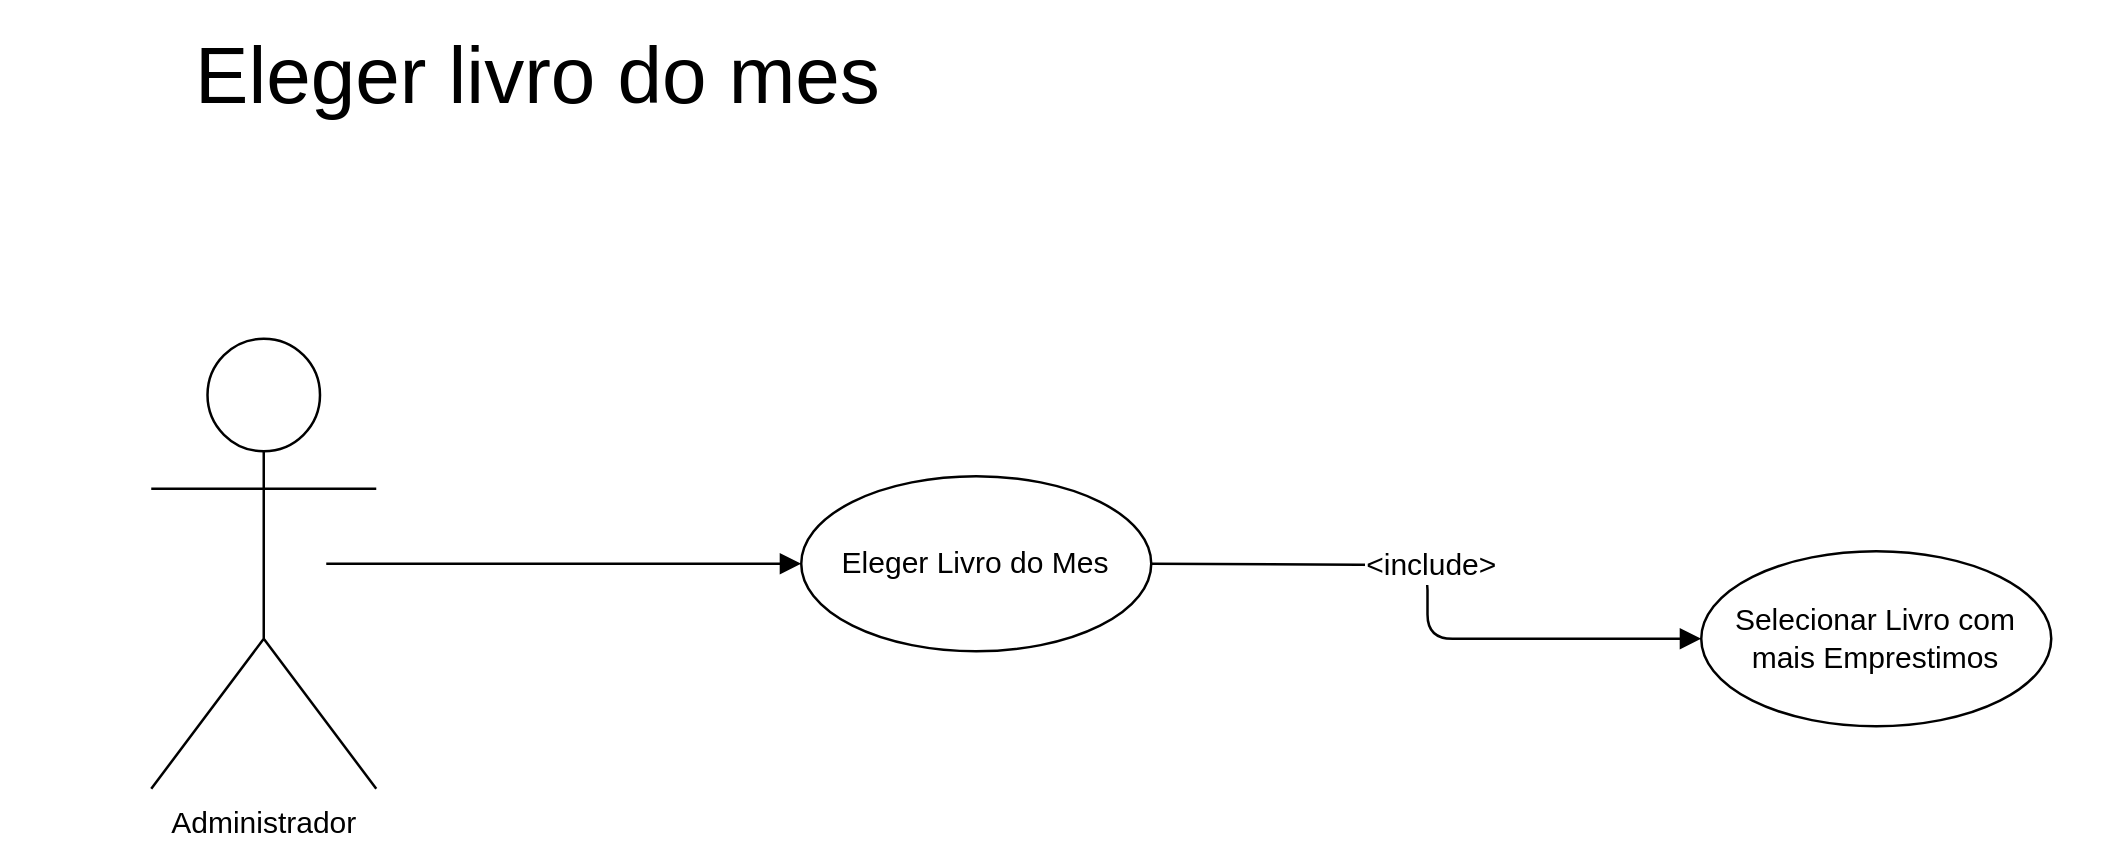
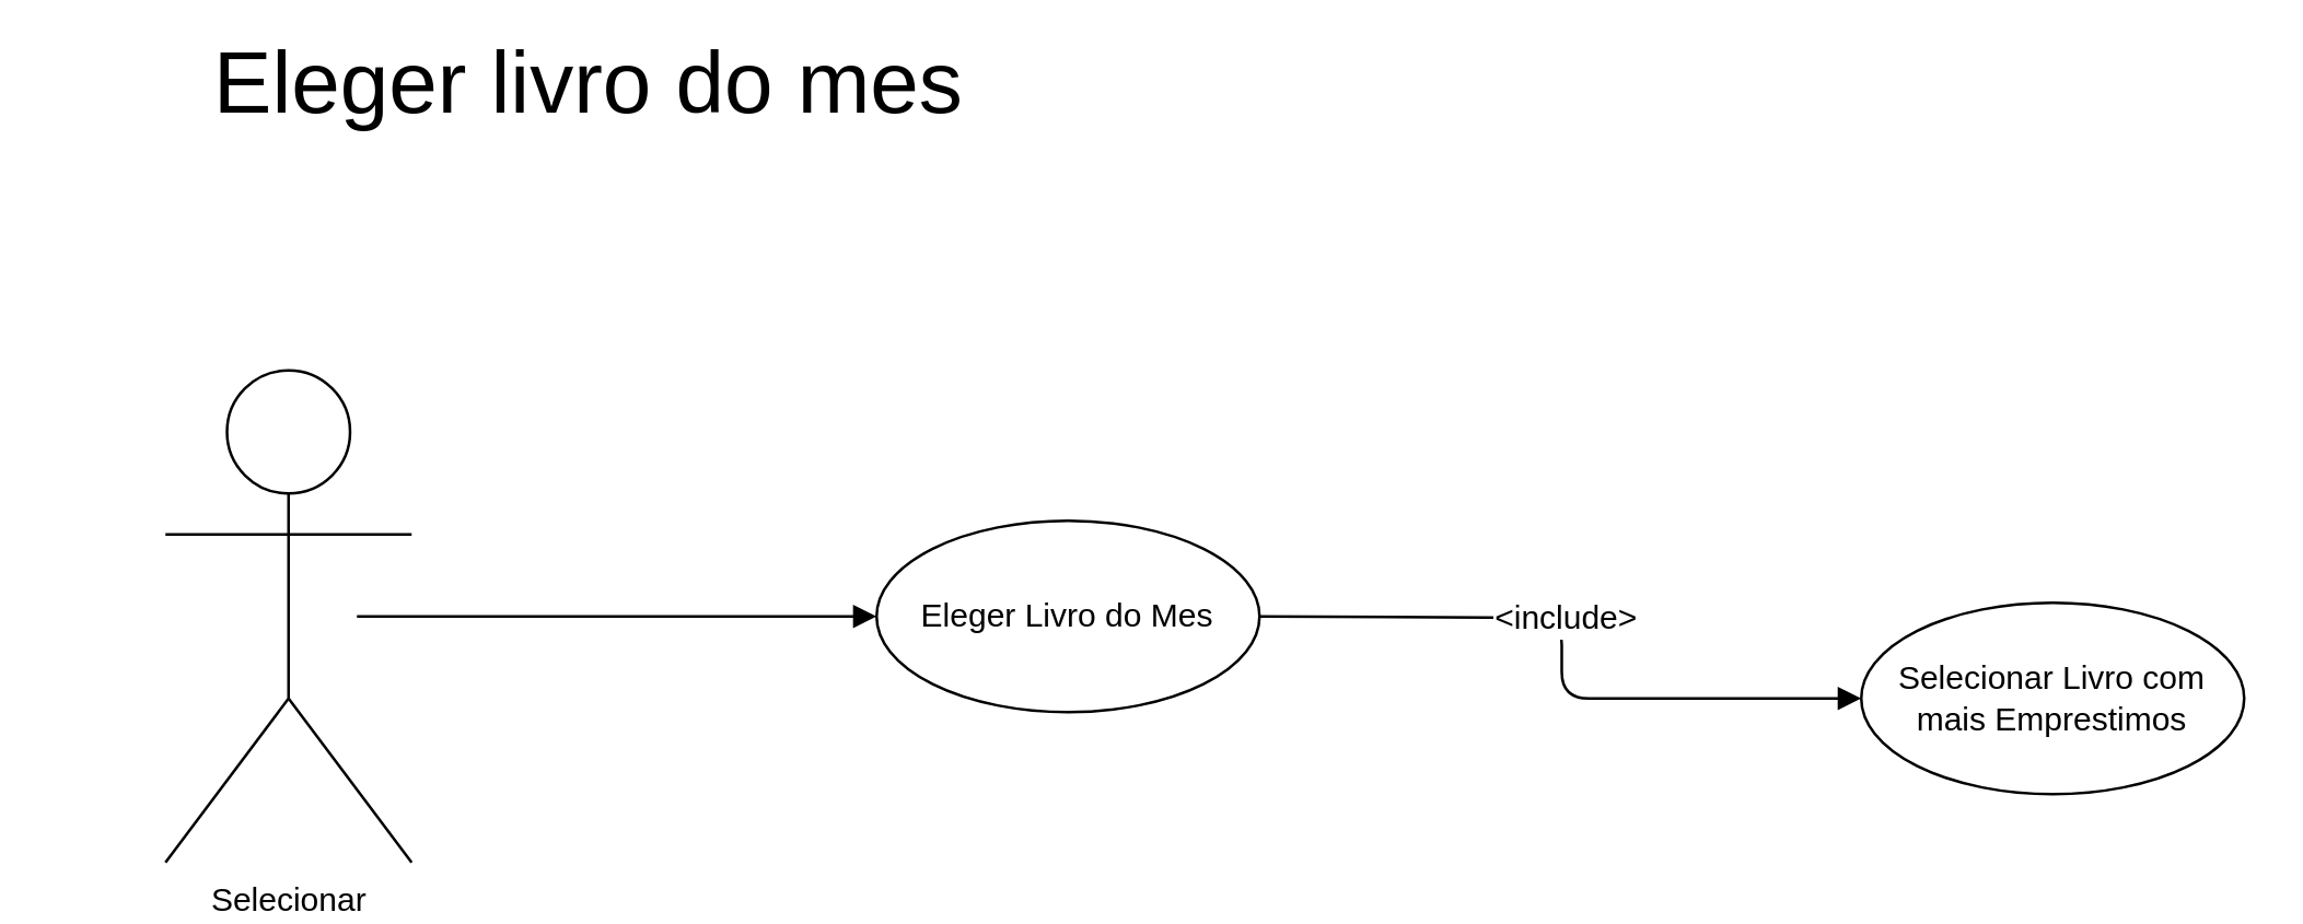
  <mxCell id="0" />
  <mxCell id="1" parent="0" />
  <mxCell id="2" value="&lt;span style=&quot;font-size: 32px&quot;&gt;Eleger livro do mes&lt;/span&gt;" style="text;html=1;strokeColor=none;fillColor=none;align=center;verticalAlign=middle;whiteSpace=wrap;rounded=0;" parent="1" vertex="1"><mxGeometry x="20" y="20" width="390" height="20" as="geometry" /></mxCell>
- <mxCell id="3" value="Administrador" style="shape=umlActor;verticalLabelPosition=bottom;labelBackgroundColor=#ffffff;verticalAlign=top;html=1;outlineConnect=0;" parent="1" vertex="1"><mxGeometry x="60" y="135" width="90" height="180" as="geometry" /></mxCell>
+ <mxCell id="3" value="Selecionar" style="shape=umlActor;verticalLabelPosition=bottom;labelBackgroundColor=#ffffff;verticalAlign=top;html=1;outlineConnect=0;" parent="1" vertex="1"><mxGeometry x="60" y="135" width="90" height="180" as="geometry" /></mxCell>
  <mxCell id="4" value="Eleger Livro do Mes" style="ellipse;whiteSpace=wrap;html=1;" parent="1" vertex="1"><mxGeometry x="320" y="190" width="140" height="70" as="geometry" /></mxCell>
  <mxCell id="5" value="" style="endArrow=block;endFill=1;html=1;edgeStyle=orthogonalEdgeStyle;align=left;verticalAlign=top;" parent="1" edge="1"><mxGeometry x="-0.904" y="-15" relative="1" as="geometry"><mxPoint x="130" y="225" as="sourcePoint" /><mxPoint x="320" y="225" as="targetPoint" /><Array as="points"><mxPoint x="140" y="225" /></Array><mxPoint as="offset" /></mxGeometry></mxCell>
  <mxCell id="6" value="Selecionar Livro com mais Emprestimos" style="ellipse;whiteSpace=wrap;html=1;" parent="1" vertex="1"><mxGeometry x="680" y="220" width="140" height="70" as="geometry" /></mxCell>
  <mxCell id="7" value="" style="endArrow=block;endFill=1;html=1;edgeStyle=orthogonalEdgeStyle;align=left;verticalAlign=top;entryX=0;entryY=0.5;entryDx=0;entryDy=0;" parent="1" target="6" edge="1"><mxGeometry x="-1" relative="1" as="geometry"><mxPoint x="460" y="225" as="sourcePoint" /><mxPoint x="620" y="225" as="targetPoint" /></mxGeometry></mxCell>
  <mxCell id="8" value="&amp;lt;include&amp;gt;" style="text;html=1;resizable=0;points=[];align=center;verticalAlign=middle;labelBackgroundColor=#ffffff;" parent="7" vertex="1" connectable="0"><mxGeometry x="-0.113" y="1" relative="1" as="geometry"><mxPoint as="offset" /></mxGeometry></mxCell>
